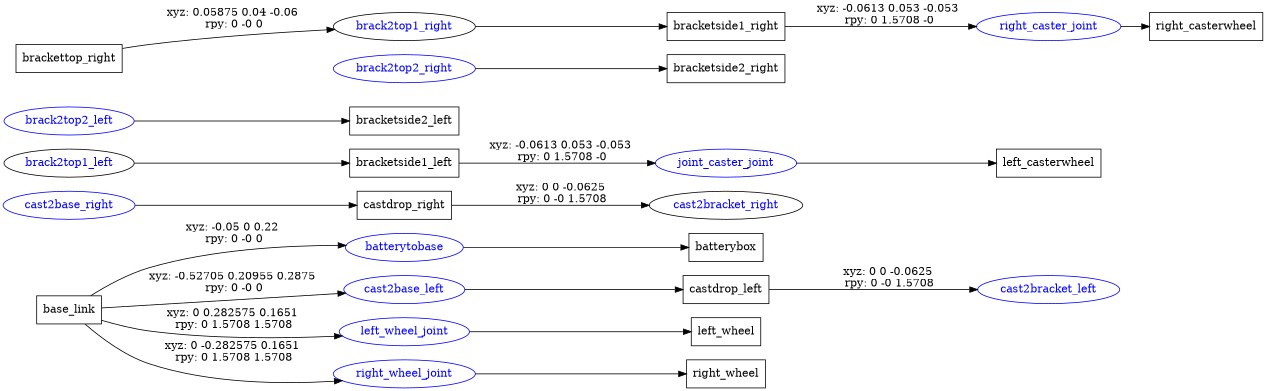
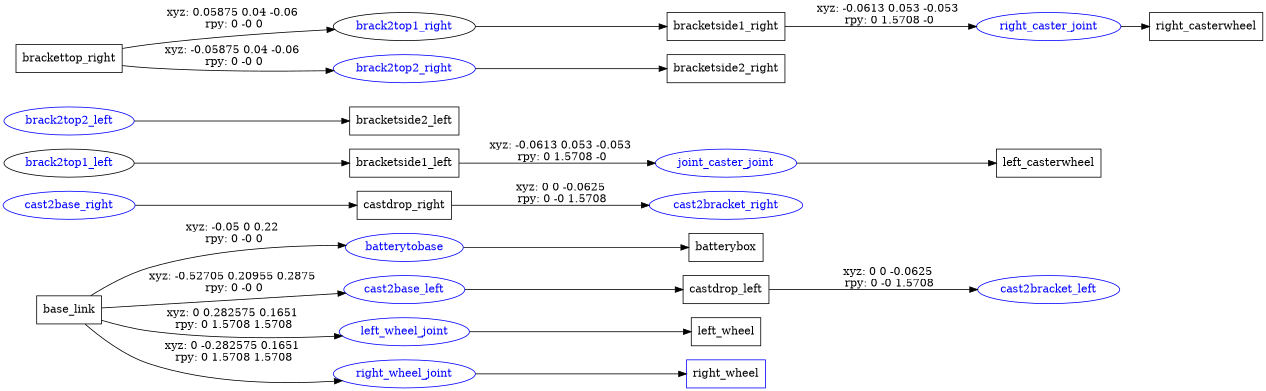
  digraph {
    rankdir=LR
    node [shape=box]
    n1 [label=base_link]
    batterytobase [color=blue fontcolor=blue shape=ellipse]
    cast2base_left [color=blue fontcolor=blue shape=ellipse]
    left_wheel_joint [color=blue fontcolor=blue shape=ellipse]
    right_wheel_joint [color=blue fontcolor=blue shape=ellipse]
    n6 [label=batterybox]
    n7 [label=castdrop_left]
    cast2base_right [color=blue fontcolor=blue shape=ellipse]
    n9 [label=castdrop_right]
    n10 [label=left_wheel]
-   n11 [label=right_wheel]
+   n11 [label=right_wheel color=blue]
    cast2bracket_left [color=blue fontcolor=blue shape=ellipse]
    brack2top1_left [color=black fontcolor=blue shape=ellipse]
    n14 [label=bracketside1_left]
    brack2top2_left [color=blue fontcolor=blue shape=ellipse]
    n16 [label=bracketside2_left]
    n17 [color=blue fontcolor=blue label=joint_caster_joint shape=ellipse]
    n18 [label=left_casterwheel]
-   cast2bracket_right [color=black fontcolor=blue shape=ellipse]
+   cast2bracket_right [color=blue fontcolor=blue shape=ellipse]
    n20 [label=brackettop_right]
    brack2top1_right [color=black fontcolor=blue shape=ellipse]
    brack2top2_right [color=blue fontcolor=blue shape=ellipse]
    n23 [label=bracketside1_right]
    n24 [label=bracketside2_right]
    right_caster_joint [color=blue fontcolor=blue shape=ellipse]
    n26 [label=right_casterwheel]
    n1 -> batterytobase [label="xyz: -0.05 0 0.22 \nrpy: 0 -0 0"]
    n1 -> cast2base_left [label="xyz: -0.52705 0.20955 0.2875 \nrpy: 0 -0 0"]
    n1 -> left_wheel_joint [label="xyz: 0 0.282575 0.1651 \nrpy: 0 1.5708 1.5708"]
    n1 -> right_wheel_joint [label="xyz: 0 -0.282575 0.1651 \nrpy: 0 1.5708 1.5708"]
    batterytobase -> n6
    cast2base_left -> n7
    left_wheel_joint -> n10
    right_wheel_joint -> n11
    n7 -> cast2bracket_left [label="xyz: 0 0 -0.0625 \nrpy: 0 -0 1.5708"]
    cast2base_right -> n9
    n9 -> cast2bracket_right [label="xyz: 0 0 -0.0625 \nrpy: 0 -0 1.5708"]
    brack2top1_left -> n14
    n14 -> n17 [label="xyz: -0.0613 0.053 -0.053 \nrpy: 0 1.5708 -0"]
    brack2top2_left -> n16
    n17 -> n18
    n20 -> brack2top1_right [label="xyz: 0.05875 0.04 -0.06 \nrpy: 0 -0 0"]
+   n20 -> brack2top2_right [label="xyz: -0.05875 0.04 -0.06 \nrpy: 0 -0 0"]
    brack2top1_right -> n23
    brack2top2_right -> n24
    n23 -> right_caster_joint [label="xyz: -0.0613 0.053 -0.053 \nrpy: 0 1.5708 -0"]
    right_caster_joint -> n26
  }
